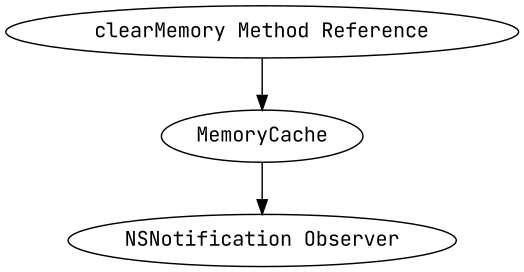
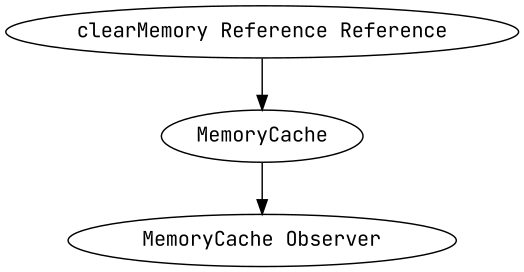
  digraph {
    fontname="JetBrains Mono"
    node [fontname="JetBrains Mono"]
    edge [fontname="JetBrains Mono"]
    n1 [label=MemoryCache]
-   n2 [label="NSNotification Observer"]
-   n3 [label="clearMemory Method Reference"]
+   n2 [label="MemoryCache Observer"]
+   n3 [label="clearMemory Reference Reference"]
    n1 -> n2
    n3 -> n1
  }
